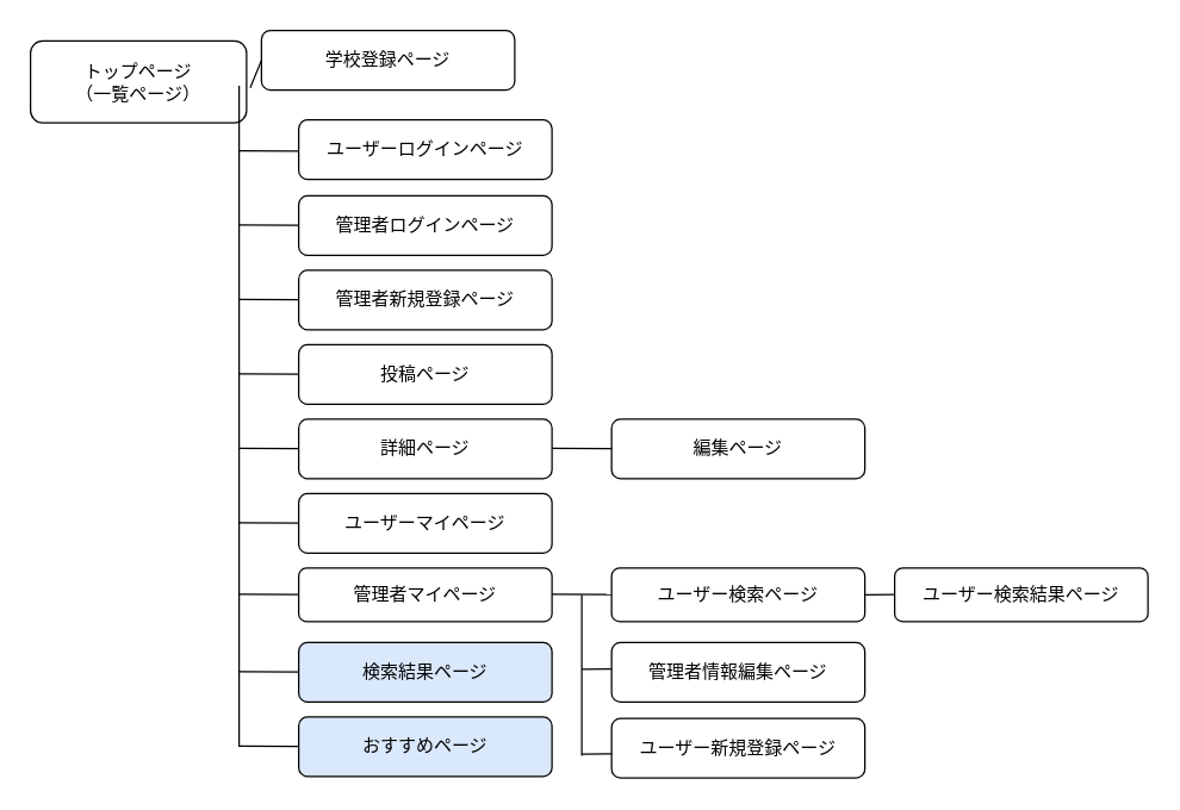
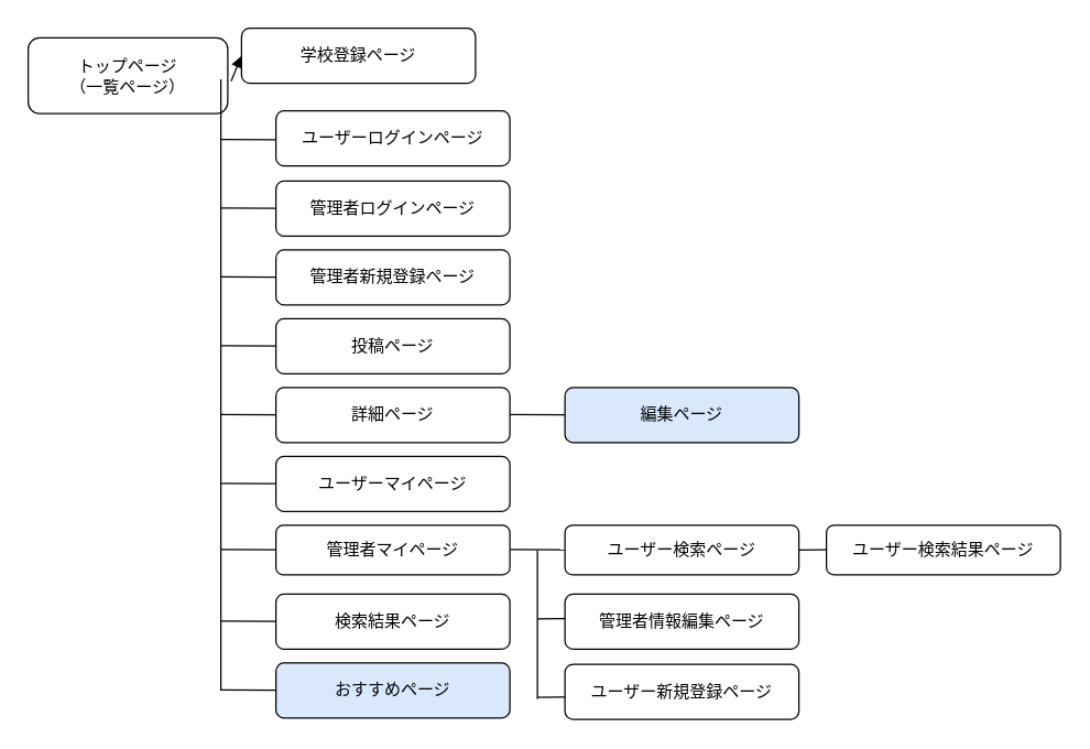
  <mxCell id="0" />
  <mxCell id="1" parent="0" />
  <mxCell id="2" value="トップページ&lt;br&gt;（一覧ページ）" style="rounded=1;whiteSpace=wrap;html=1;" parent="1" vertex="1"><mxGeometry x="20" y="27" width="145" height="55" as="geometry" /></mxCell>
  <mxCell id="3" value="ユーザーログインページ" style="rounded=1;whiteSpace=wrap;html=1;" parent="1" vertex="1"><mxGeometry x="200" y="80" width="170" height="40" as="geometry" /></mxCell>
  <mxCell id="4" value="ユーザー新規登録ページ" style="rounded=1;whiteSpace=wrap;html=1;" parent="1" vertex="1"><mxGeometry x="410" y="482" width="170" height="40" as="geometry" /></mxCell>
  <mxCell id="5" value="管理者ログインページ" style="rounded=1;whiteSpace=wrap;html=1;" parent="1" vertex="1"><mxGeometry x="200" y="131" width="170" height="40" as="geometry" /></mxCell>
  <mxCell id="6" value="管理者新規登録ページ" style="rounded=1;whiteSpace=wrap;html=1;" parent="1" vertex="1"><mxGeometry x="200" y="181" width="170" height="40" as="geometry" /></mxCell>
  <mxCell id="7" value="投稿ページ" style="rounded=1;whiteSpace=wrap;html=1;" parent="1" vertex="1"><mxGeometry x="200" y="231" width="170" height="40" as="geometry" /></mxCell>
  <mxCell id="8" value="詳細ページ" style="rounded=1;whiteSpace=wrap;html=1;" parent="1" vertex="1"><mxGeometry x="200" y="281" width="170" height="40" as="geometry" /></mxCell>
  <mxCell id="9" value="ユーザーマイページ" style="rounded=1;whiteSpace=wrap;html=1;" parent="1" vertex="1"><mxGeometry x="200" y="331" width="170" height="40" as="geometry" /></mxCell>
  <mxCell id="10" value="管理者マイページ" style="rounded=1;whiteSpace=wrap;html=1;" parent="1" vertex="1"><mxGeometry x="200" y="381" width="170" height="36" as="geometry" /></mxCell>
- <mxCell id="11" value="検索結果ページ" style="rounded=1;whiteSpace=wrap;html=1;fillColor=#dae8fc;" parent="1" vertex="1"><mxGeometry x="200" y="431" width="170" height="40" as="geometry" /></mxCell>
+ <mxCell id="11" value="検索結果ページ" style="rounded=1;whiteSpace=wrap;html=1;" parent="1" vertex="1"><mxGeometry x="200" y="431" width="170" height="40" as="geometry" /></mxCell>
  <mxCell id="12" value="おすすめページ" style="rounded=1;whiteSpace=wrap;html=1;fillColor=#dae8fc;" parent="1" vertex="1"><mxGeometry x="200" y="481" width="170" height="40" as="geometry" /></mxCell>
  <mxCell id="13" value="ユーザー検索ページ" style="rounded=1;whiteSpace=wrap;html=1;" parent="1" vertex="1"><mxGeometry x="410" y="381" width="170" height="36" as="geometry" /></mxCell>
- <mxCell id="14" value="編集ページ" style="rounded=1;whiteSpace=wrap;html=1;" parent="1" vertex="1"><mxGeometry x="410" y="281" width="170" height="40" as="geometry" /></mxCell>
+ <mxCell id="14" value="編集ページ" style="rounded=1;whiteSpace=wrap;html=1;fillColor=#dae8fc;" parent="1" vertex="1"><mxGeometry x="410" y="281" width="170" height="40" as="geometry" /></mxCell>
  <mxCell id="15" value="ユーザー検索結果ページ" style="rounded=1;whiteSpace=wrap;html=1;" parent="1" vertex="1"><mxGeometry x="600" y="381" width="170" height="36" as="geometry" /></mxCell>
  <mxCell id="16" value="管理者情報編集ページ" style="rounded=1;whiteSpace=wrap;html=1;" parent="1" vertex="1"><mxGeometry x="410" y="431" width="170" height="40" as="geometry" /></mxCell>
- <mxCell id="17" value="" style="endArrow=none;html=1;exitX=1.017;exitY=0.572;exitDx=0;exitDy=0;exitPerimeter=0;entryX=0;entryY=0.5;entryDx=0;entryDy=0;" parent="1" source="2" target="33" edge="1"><mxGeometry width="50" height="50" relative="1" as="geometry"><mxPoint x="250" y="280" as="sourcePoint" /><mxPoint x="300" y="230" as="targetPoint" /></mxGeometry></mxCell>
+ <mxCell id="17" value="" style="endArrow=block;html=1;exitX=1.017;exitY=0.572;exitDx=0;exitDy=0;exitPerimeter=0;entryX=0;entryY=0.5;entryDx=0;entryDy=0;" parent="1" source="2" target="33" edge="1"><mxGeometry width="50" height="50" relative="1" as="geometry"><mxPoint x="250" y="280" as="sourcePoint" /><mxPoint x="300" y="230" as="targetPoint" /></mxGeometry></mxCell>
  <mxCell id="18" value="" style="endArrow=none;html=1;" parent="1" edge="1"><mxGeometry width="50" height="50" relative="1" as="geometry"><mxPoint x="160" y="57" as="sourcePoint" /><mxPoint x="160" y="501" as="targetPoint" /></mxGeometry></mxCell>
  <mxCell id="19" value="" style="endArrow=none;html=1;exitX=1.017;exitY=0.572;exitDx=0;exitDy=0;exitPerimeter=0;" parent="1" edge="1"><mxGeometry width="50" height="50" relative="1" as="geometry"><mxPoint x="160" y="100.89" as="sourcePoint" /><mxPoint x="200" y="101" as="targetPoint" /></mxGeometry></mxCell>
  <mxCell id="20" value="" style="endArrow=none;html=1;exitX=1.017;exitY=0.572;exitDx=0;exitDy=0;exitPerimeter=0;" parent="1" edge="1"><mxGeometry width="50" height="50" relative="1" as="geometry"><mxPoint x="160" y="150.68" as="sourcePoint" /><mxPoint x="200" y="150.79" as="targetPoint" /></mxGeometry></mxCell>
  <mxCell id="21" value="" style="endArrow=none;html=1;exitX=1.017;exitY=0.572;exitDx=0;exitDy=0;exitPerimeter=0;" parent="1" edge="1"><mxGeometry width="50" height="50" relative="1" as="geometry"><mxPoint x="160" y="200.68" as="sourcePoint" /><mxPoint x="200" y="200.79" as="targetPoint" /></mxGeometry></mxCell>
  <mxCell id="22" value="" style="endArrow=none;html=1;exitX=1.017;exitY=0.572;exitDx=0;exitDy=0;exitPerimeter=0;" parent="1" edge="1"><mxGeometry width="50" height="50" relative="1" as="geometry"><mxPoint x="160" y="250.68" as="sourcePoint" /><mxPoint x="200" y="250.79" as="targetPoint" /></mxGeometry></mxCell>
  <mxCell id="23" value="" style="endArrow=none;html=1;exitX=1.017;exitY=0.572;exitDx=0;exitDy=0;exitPerimeter=0;" parent="1" edge="1"><mxGeometry width="50" height="50" relative="1" as="geometry"><mxPoint x="160" y="300.68" as="sourcePoint" /><mxPoint x="200" y="300.79" as="targetPoint" /></mxGeometry></mxCell>
  <mxCell id="24" value="" style="endArrow=none;html=1;exitX=1.017;exitY=0.572;exitDx=0;exitDy=0;exitPerimeter=0;" parent="1" edge="1"><mxGeometry width="50" height="50" relative="1" as="geometry"><mxPoint x="160" y="350.68" as="sourcePoint" /><mxPoint x="200" y="350.79" as="targetPoint" /></mxGeometry></mxCell>
  <mxCell id="25" value="" style="endArrow=none;html=1;exitX=1.017;exitY=0.572;exitDx=0;exitDy=0;exitPerimeter=0;" parent="1" edge="1"><mxGeometry width="50" height="50" relative="1" as="geometry"><mxPoint x="160" y="398.68" as="sourcePoint" /><mxPoint x="200" y="398.79" as="targetPoint" /></mxGeometry></mxCell>
  <mxCell id="26" value="" style="endArrow=none;html=1;exitX=1.017;exitY=0.572;exitDx=0;exitDy=0;exitPerimeter=0;" parent="1" edge="1"><mxGeometry width="50" height="50" relative="1" as="geometry"><mxPoint x="160" y="450.68" as="sourcePoint" /><mxPoint x="200" y="450.79" as="targetPoint" /></mxGeometry></mxCell>
  <mxCell id="27" value="" style="endArrow=none;html=1;exitX=1.017;exitY=0.572;exitDx=0;exitDy=0;exitPerimeter=0;" parent="1" edge="1"><mxGeometry width="50" height="50" relative="1" as="geometry"><mxPoint x="160" y="500.68" as="sourcePoint" /><mxPoint x="200" y="500.79" as="targetPoint" /></mxGeometry></mxCell>
  <mxCell id="28" value="" style="endArrow=none;html=1;exitX=1.017;exitY=0.572;exitDx=0;exitDy=0;exitPerimeter=0;" parent="1" edge="1"><mxGeometry width="50" height="50" relative="1" as="geometry"><mxPoint x="370" y="300.68" as="sourcePoint" /><mxPoint x="410" y="300.79" as="targetPoint" /></mxGeometry></mxCell>
  <mxCell id="29" value="" style="endArrow=none;html=1;exitX=1.017;exitY=0.572;exitDx=0;exitDy=0;exitPerimeter=0;" parent="1" edge="1"><mxGeometry width="50" height="50" relative="1" as="geometry"><mxPoint x="370" y="398.68" as="sourcePoint" /><mxPoint x="410" y="398.79" as="targetPoint" /></mxGeometry></mxCell>
  <mxCell id="30" value="" style="endArrow=none;html=1;" parent="1" edge="1"><mxGeometry width="50" height="50" relative="1" as="geometry"><mxPoint x="390" y="449" as="sourcePoint" /><mxPoint x="410" y="448.79" as="targetPoint" /></mxGeometry></mxCell>
  <mxCell id="31" value="" style="endArrow=none;html=1;" parent="1" edge="1"><mxGeometry width="50" height="50" relative="1" as="geometry"><mxPoint x="390" y="399" as="sourcePoint" /><mxPoint x="390" y="507" as="targetPoint" /></mxGeometry></mxCell>
  <mxCell id="32" value="" style="endArrow=none;html=1;" parent="1" edge="1"><mxGeometry width="50" height="50" relative="1" as="geometry"><mxPoint x="580" y="399.09" as="sourcePoint" /><mxPoint x="600" y="398.88" as="targetPoint" /></mxGeometry></mxCell>
  <mxCell id="33" value="学校登録ページ" style="rounded=1;whiteSpace=wrap;html=1;" vertex="1" parent="1"><mxGeometry x="175" y="20" width="170" height="40" as="geometry" /></mxCell>
  <mxCell id="34" value="" style="endArrow=none;html=1;" edge="1" parent="1"><mxGeometry width="50" height="50" relative="1" as="geometry"><mxPoint x="390" y="506.06" as="sourcePoint" /><mxPoint x="410" y="505.85" as="targetPoint" /></mxGeometry></mxCell>
